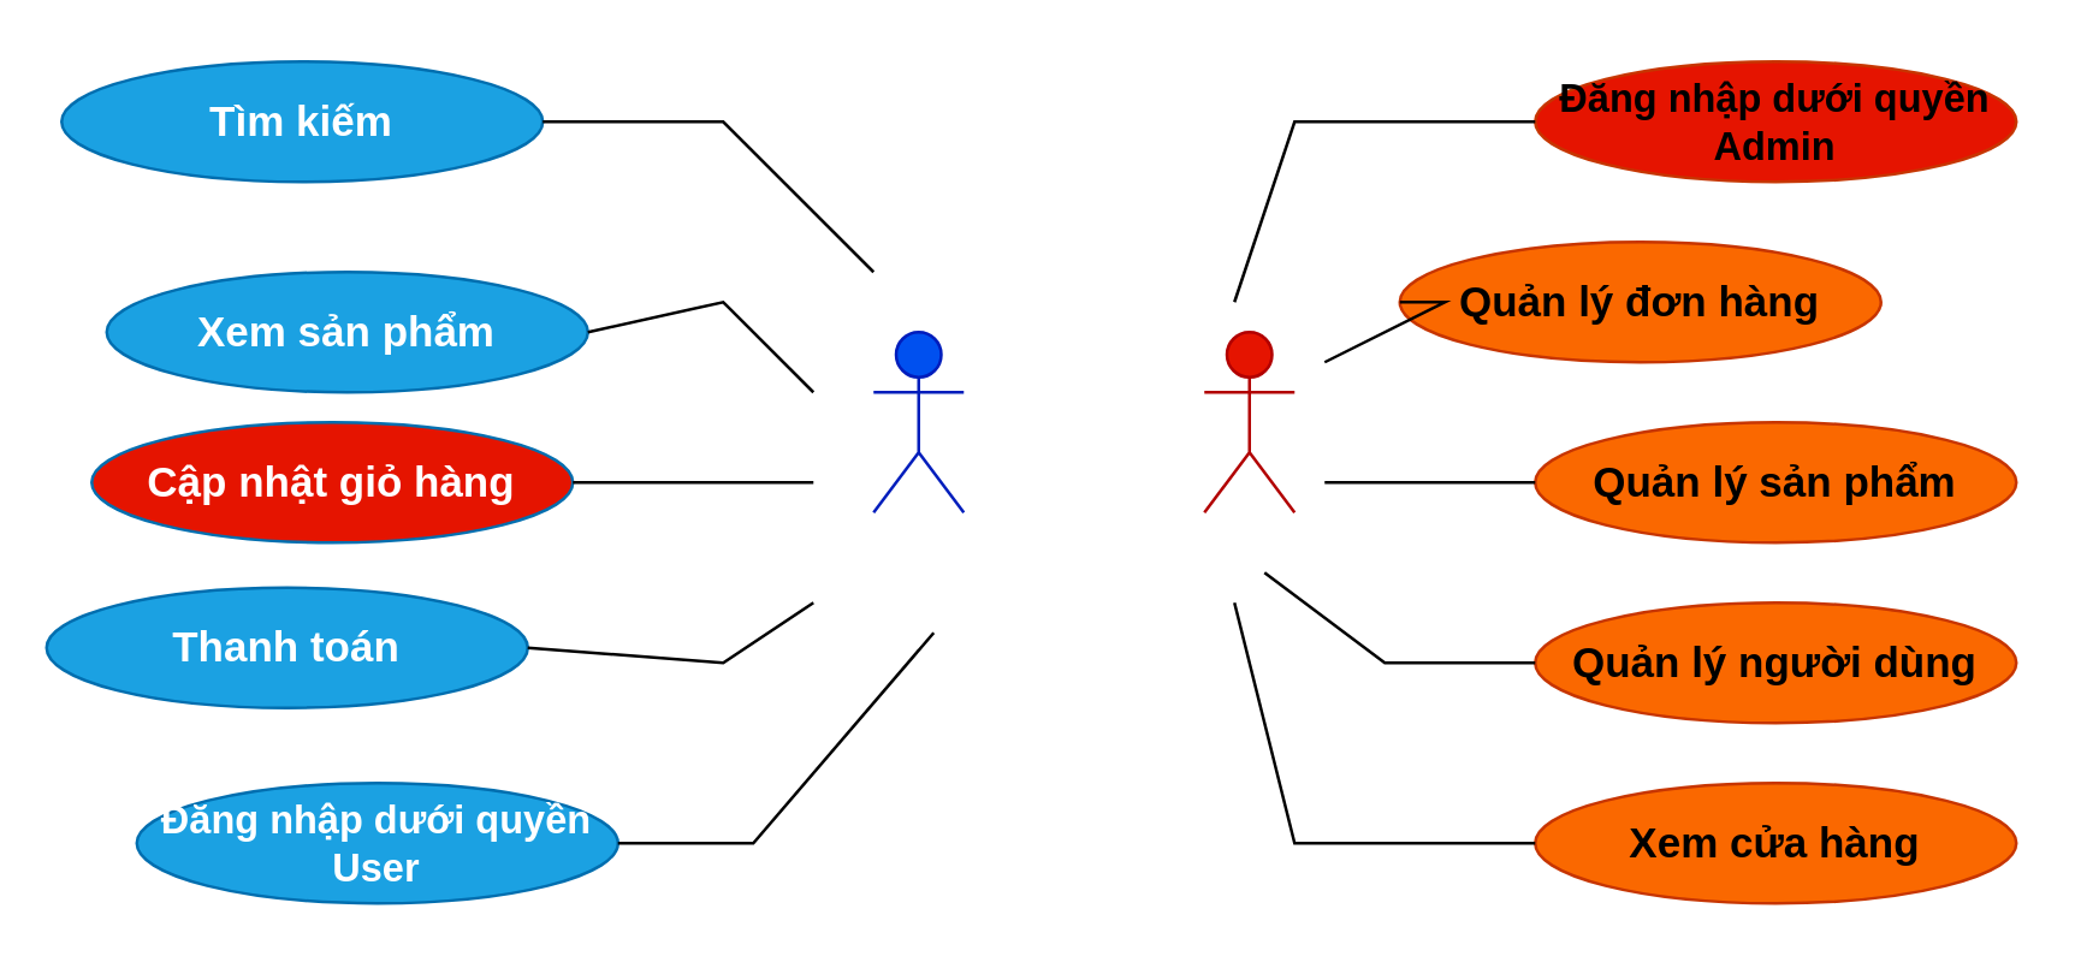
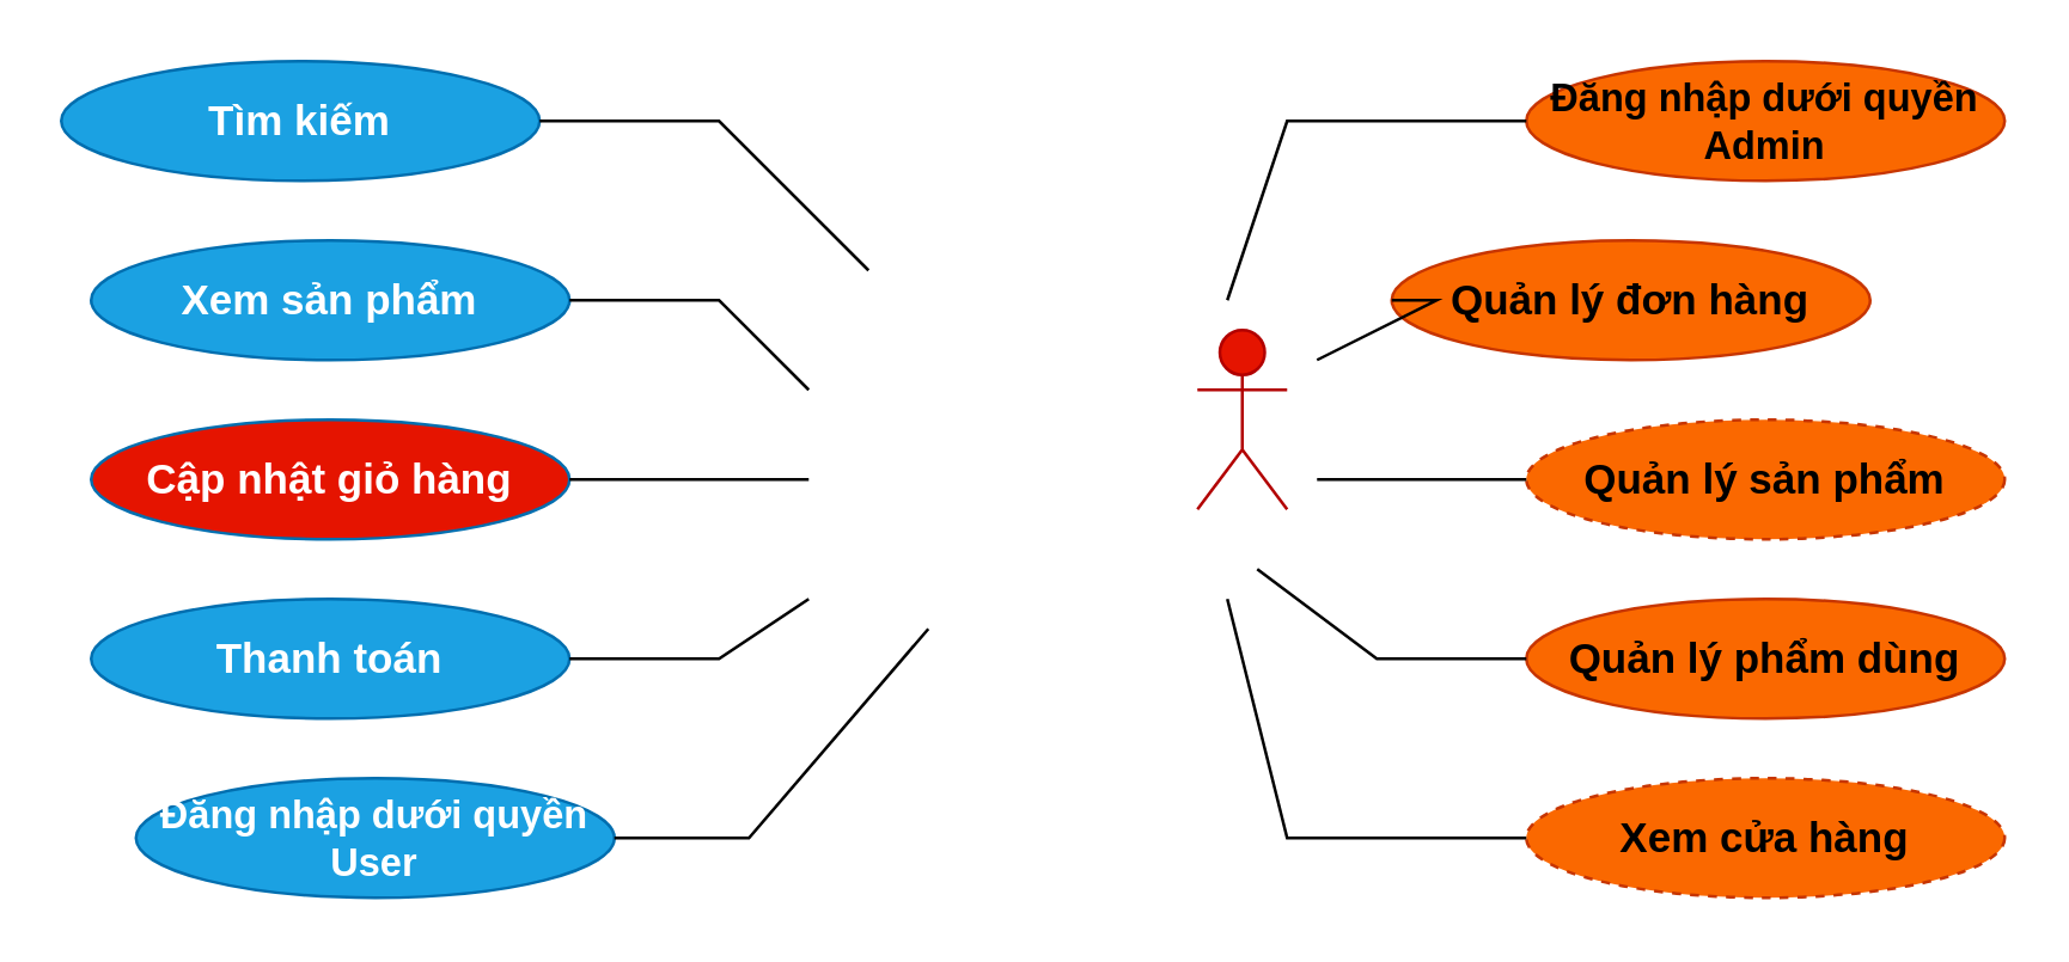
  <mxCell id="0" />
  <mxCell id="1" parent="0" />
- <mxCell id="2" value="User" style="shape=umlActor;verticalLabelPosition=bottom;verticalAlign=top;html=1;fontStyle=1;fillColor=#0050ef;fontColor=#ffffff;strokeColor=#001DBC;" parent="1" vertex="1"><mxGeometry x="290" y="110" width="30" height="60" as="geometry" /></mxCell>
  <mxCell id="3" value="Admin" style="shape=umlActor;verticalLabelPosition=bottom;verticalAlign=top;html=1;fontStyle=1;fillColor=#e51400;fontColor=#ffffff;strokeColor=#B20000;" parent="1" vertex="1"><mxGeometry x="400" y="110" width="30" height="60" as="geometry" /></mxCell>
  <mxCell id="4" value="Tìm kiếm" style="ellipse;whiteSpace=wrap;html=1;fontStyle=1;fontSize=14;fillColor=#1ba1e2;fontColor=#ffffff;strokeColor=#006EAF;" parent="1" vertex="1"><mxGeometry x="20" y="20" width="160" height="40" as="geometry" /></mxCell>
- <mxCell id="5" value="Xem sản phẩm" style="ellipse;whiteSpace=wrap;html=1;fontStyle=1;fontSize=14;fillColor=#1ba1e2;fontColor=#ffffff;strokeColor=#006EAF;" parent="1" vertex="1"><mxGeometry x="35" y="90" width="160" height="40" as="geometry" /></mxCell>
+ <mxCell id="5" value="Xem sản phẩm" style="ellipse;whiteSpace=wrap;html=1;fontStyle=1;fontSize=14;fillColor=#1ba1e2;fontColor=#ffffff;strokeColor=#006EAF;" parent="1" vertex="1"><mxGeometry x="30" y="80" width="160" height="40" as="geometry" /></mxCell>
  <mxCell id="6" value="Cập nhật giỏ hàng" style="ellipse;whiteSpace=wrap;html=1;fontStyle=1;fontSize=14;fillColor=#e51400;fontColor=#ffffff;strokeColor=#006EAF;" parent="1" vertex="1"><mxGeometry x="30" y="140" width="160" height="40" as="geometry" /></mxCell>
- <mxCell id="7" value="Thanh toán" style="ellipse;whiteSpace=wrap;html=1;fontStyle=1;fontSize=14;fillColor=#1ba1e2;fontColor=#ffffff;strokeColor=#006EAF;" parent="1" vertex="1"><mxGeometry x="15" y="195" width="160" height="40" as="geometry" /></mxCell>
+ <mxCell id="7" value="Thanh toán" style="ellipse;whiteSpace=wrap;html=1;fontStyle=1;fontSize=14;fillColor=#1ba1e2;fontColor=#ffffff;strokeColor=#006EAF;" parent="1" vertex="1"><mxGeometry x="30" y="200" width="160" height="40" as="geometry" /></mxCell>
  <mxCell id="8" value="Đăng nhập dưới quyền User" style="ellipse;whiteSpace=wrap;html=1;fontStyle=1;fontSize=13;fillColor=#1ba1e2;fontColor=#ffffff;strokeColor=#006EAF;" parent="1" vertex="1"><mxGeometry x="45" y="260" width="160" height="40" as="geometry" /></mxCell>
- <mxCell id="9" value="Đăng nhập dưới quyền Admin" style="ellipse;whiteSpace=wrap;html=1;fontSize=13;fontStyle=1;fillColor=#e51400;fontColor=#000000;strokeColor=#C73500;" parent="1" vertex="1"><mxGeometry x="510" y="20" width="160" height="40" as="geometry" /></mxCell>
+ <mxCell id="9" value="Đăng nhập dưới quyền Admin" style="ellipse;whiteSpace=wrap;html=1;fontSize=13;fontStyle=1;fillColor=#fa6800;fontColor=#000000;strokeColor=#C73500;" parent="1" vertex="1"><mxGeometry x="510" y="20" width="160" height="40" as="geometry" /></mxCell>
  <mxCell id="10" value="Quản lý đơn hàng" style="ellipse;whiteSpace=wrap;html=1;fontSize=14;fontStyle=1;fillColor=#fa6800;fontColor=#000000;strokeColor=#C73500;" parent="1" vertex="1"><mxGeometry x="465" y="80" width="160" height="40" as="geometry" /></mxCell>
- <mxCell id="11" value="Quản lý sản phẩm" style="ellipse;whiteSpace=wrap;html=1;fontSize=14;fontStyle=1;fillColor=#fa6800;fontColor=#000000;strokeColor=#C73500;" parent="1" vertex="1"><mxGeometry x="510" y="140" width="160" height="40" as="geometry" /></mxCell>
- <mxCell id="12" value="Quản lý người dùng" style="ellipse;whiteSpace=wrap;html=1;fontSize=14;fontStyle=1;fillColor=#fa6800;fontColor=#000000;strokeColor=#C73500;" parent="1" vertex="1"><mxGeometry x="510" y="200" width="160" height="40" as="geometry" /></mxCell>
- <mxCell id="13" value="Xem cửa hàng" style="ellipse;whiteSpace=wrap;html=1;fontSize=14;fontStyle=1;fillColor=#fa6800;fontColor=#000000;strokeColor=#C73500;" parent="1" vertex="1"><mxGeometry x="510" y="260" width="160" height="40" as="geometry" /></mxCell>
+ <mxCell id="11" value="Quản lý sản phẩm" style="ellipse;whiteSpace=wrap;html=1;fontSize=14;fontStyle=1;fillColor=#fa6800;fontColor=#000000;strokeColor=#C73500;dashed=1;" parent="1" vertex="1"><mxGeometry x="510" y="140" width="160" height="40" as="geometry" /></mxCell>
+ <mxCell id="12" value="Quản lý phẩm dùng" style="ellipse;whiteSpace=wrap;html=1;fontSize=14;fontStyle=1;fillColor=#fa6800;fontColor=#000000;strokeColor=#C73500;" parent="1" vertex="1"><mxGeometry x="510" y="200" width="160" height="40" as="geometry" /></mxCell>
+ <mxCell id="13" value="Xem cửa hàng" style="ellipse;whiteSpace=wrap;html=1;fontSize=14;fontStyle=1;fillColor=#fa6800;fontColor=#000000;strokeColor=#C73500;dashed=1;" parent="1" vertex="1"><mxGeometry x="510" y="260" width="160" height="40" as="geometry" /></mxCell>
  <mxCell id="14" value="" style="endArrow=none;html=1;rounded=0;fontSize=13;exitX=1;exitY=0.5;exitDx=0;exitDy=0;" parent="1" source="4" edge="1"><mxGeometry width="50" height="50" relative="1" as="geometry"><mxPoint x="230" y="10" as="sourcePoint" /><mxPoint x="290" y="90" as="targetPoint" /><Array as="points"><mxPoint x="240" y="40" /></Array></mxGeometry></mxCell>
  <mxCell id="15" value="" style="endArrow=none;html=1;rounded=0;fontSize=13;exitX=1;exitY=0.5;exitDx=0;exitDy=0;" parent="1" source="5" edge="1"><mxGeometry width="50" height="50" relative="1" as="geometry"><mxPoint x="210" y="80" as="sourcePoint" /><mxPoint x="270" y="130" as="targetPoint" /><Array as="points"><mxPoint x="240" y="100" /></Array></mxGeometry></mxCell>
  <mxCell id="16" value="" style="endArrow=none;html=1;rounded=0;fontSize=13;exitX=1;exitY=0.5;exitDx=0;exitDy=0;" parent="1" source="6" edge="1"><mxGeometry width="50" height="50" relative="1" as="geometry"><mxPoint x="230" y="180" as="sourcePoint" /><mxPoint x="270" y="160" as="targetPoint" /></mxGeometry></mxCell>
  <mxCell id="17" value="" style="endArrow=none;html=1;rounded=0;fontSize=13;exitX=1;exitY=0.5;exitDx=0;exitDy=0;" parent="1" source="7" edge="1"><mxGeometry width="50" height="50" relative="1" as="geometry"><mxPoint x="290" y="250" as="sourcePoint" /><mxPoint x="270" y="200" as="targetPoint" /><Array as="points"><mxPoint x="240" y="220" /></Array></mxGeometry></mxCell>
  <mxCell id="18" value="" style="endArrow=none;html=1;rounded=0;fontSize=13;exitX=1;exitY=0.5;exitDx=0;exitDy=0;" parent="1" source="8" edge="1"><mxGeometry width="50" height="50" relative="1" as="geometry"><mxPoint x="270" y="330" as="sourcePoint" /><mxPoint x="310" y="210" as="targetPoint" /><Array as="points"><mxPoint x="250" y="280" /></Array></mxGeometry></mxCell>
  <mxCell id="19" value="" style="endArrow=none;html=1;rounded=0;fontSize=13;entryX=0;entryY=0.5;entryDx=0;entryDy=0;" parent="1" target="9" edge="1"><mxGeometry width="50" height="50" relative="1" as="geometry"><mxPoint x="410" y="100" as="sourcePoint" /><mxPoint x="490" y="-50" as="targetPoint" /><Array as="points"><mxPoint x="430" y="40" /></Array></mxGeometry></mxCell>
  <mxCell id="20" value="" style="endArrow=none;html=1;rounded=0;fontSize=13;entryX=0;entryY=0.5;entryDx=0;entryDy=0;" parent="1" target="10" edge="1"><mxGeometry width="50" height="50" relative="1" as="geometry"><mxPoint x="440" y="120" as="sourcePoint" /><mxPoint x="530" y="40" as="targetPoint" /><Array as="points"><mxPoint x="480" y="100" /></Array></mxGeometry></mxCell>
  <mxCell id="21" value="" style="endArrow=none;html=1;rounded=0;fontSize=13;entryX=0;entryY=0.5;entryDx=0;entryDy=0;" parent="1" target="11" edge="1"><mxGeometry width="50" height="50" relative="1" as="geometry"><mxPoint x="440" y="160" as="sourcePoint" /><mxPoint x="530" y="120" as="targetPoint" /></mxGeometry></mxCell>
  <mxCell id="22" value="" style="endArrow=none;html=1;rounded=0;fontSize=13;entryX=0;entryY=0.5;entryDx=0;entryDy=0;" parent="1" target="12" edge="1"><mxGeometry width="50" height="50" relative="1" as="geometry"><mxPoint x="420" y="190" as="sourcePoint" /><mxPoint x="630" y="200" as="targetPoint" /><Array as="points"><mxPoint x="460" y="220" /></Array></mxGeometry></mxCell>
  <mxCell id="23" value="" style="endArrow=none;html=1;rounded=0;fontSize=13;entryX=0;entryY=0.5;entryDx=0;entryDy=0;" parent="1" target="13" edge="1"><mxGeometry width="50" height="50" relative="1" as="geometry"><mxPoint x="410" y="200" as="sourcePoint" /><mxPoint x="480" y="250" as="targetPoint" /><Array as="points"><mxPoint x="430" y="280" /></Array></mxGeometry></mxCell>
